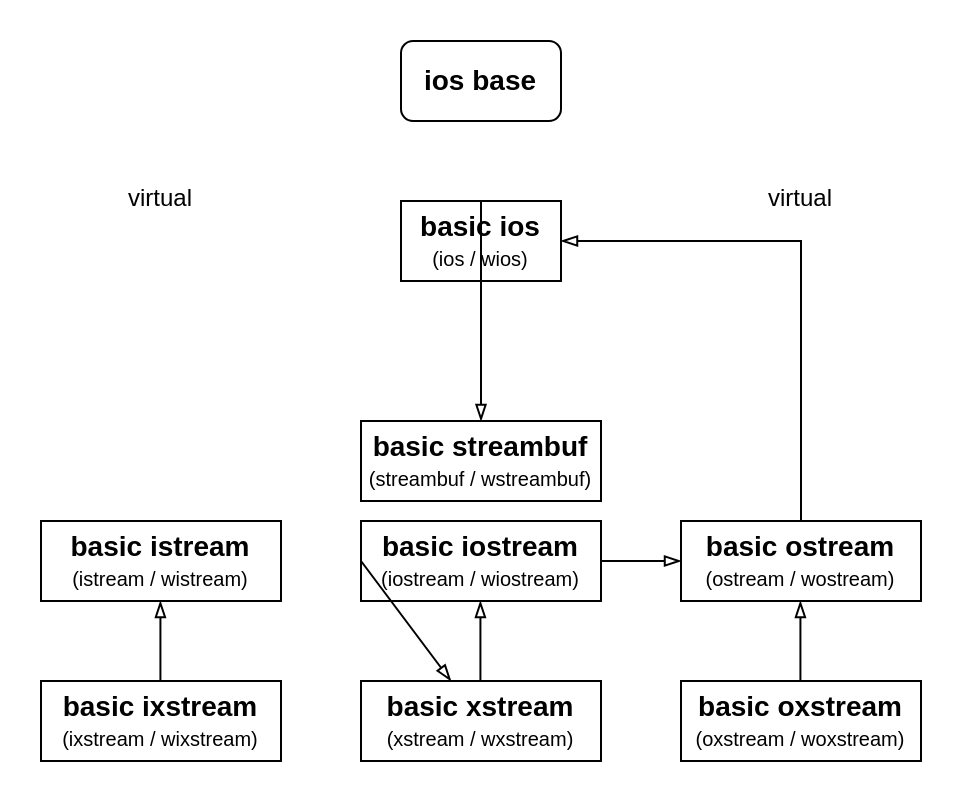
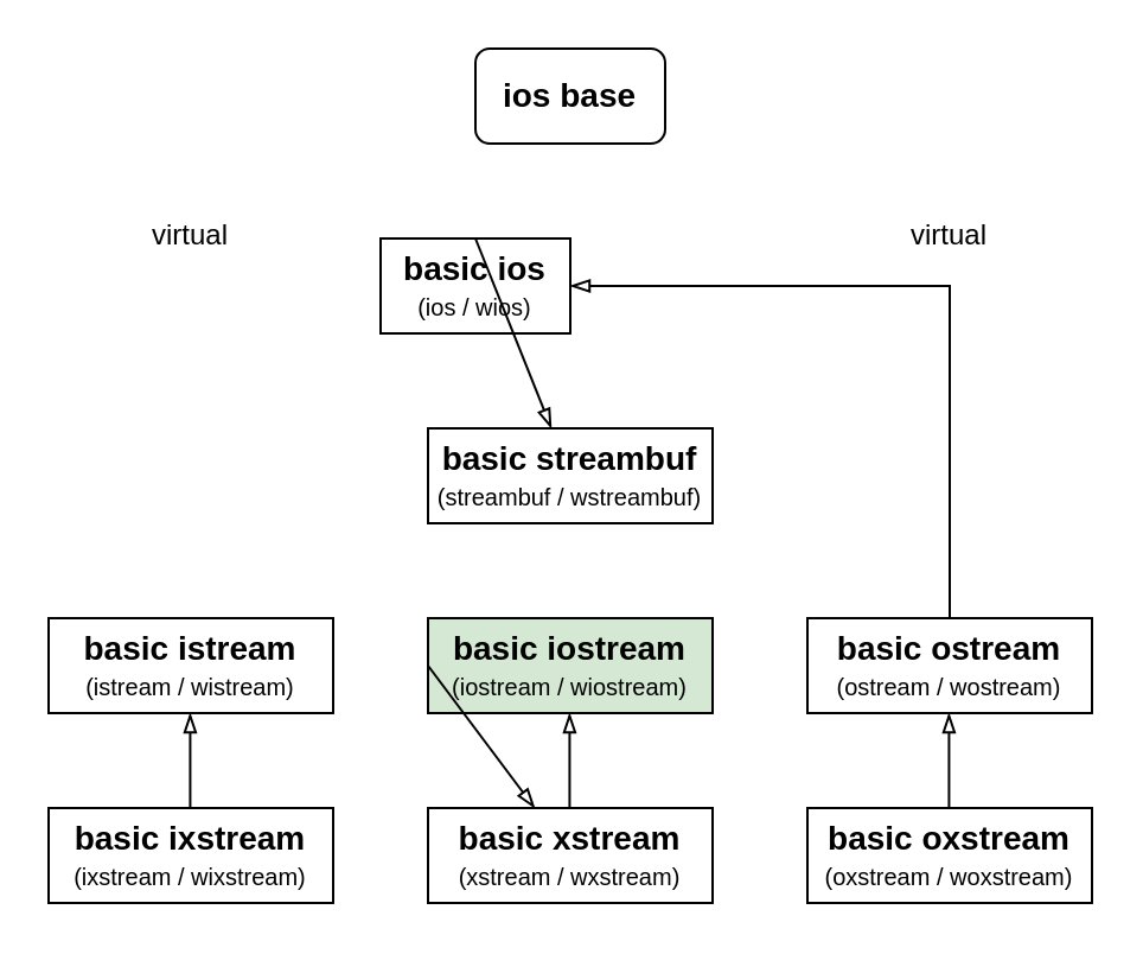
  <mxCell id="0" />
  <mxCell id="1" parent="0" />
  <mxCell id="2" value="&lt;b&gt;&lt;font style=&quot;font-size: 14px;&quot;&gt;ios base&lt;/font&gt;&lt;/b&gt;" style="whiteSpace=wrap;html=1;fontFamily=Helvetica;rounded=1;" parent="1" vertex="1"><mxGeometry x="200" y="20" width="80" height="40" as="geometry" /></mxCell>
- <mxCell id="3" value="&lt;b&gt;&lt;font style=&quot;font-size: 14px;&quot;&gt;basic ios&lt;/font&gt;&lt;/b&gt;&lt;div&gt;&lt;span style=&quot;font-size: 10px;&quot;&gt;&lt;font style=&quot;&quot;&gt;(ios / wios)&lt;/font&gt;&lt;/span&gt;&lt;/div&gt;" style="rounded=0;whiteSpace=wrap;html=1;fontFamily=Helvetica;" parent="1" vertex="1"><mxGeometry x="200" y="100" width="80" height="40" as="geometry" /></mxCell>
+ <mxCell id="3" value="&lt;b&gt;&lt;font style=&quot;font-size: 14px;&quot;&gt;basic ios&lt;/font&gt;&lt;/b&gt;&lt;div&gt;&lt;span style=&quot;font-size: 10px;&quot;&gt;&lt;font style=&quot;&quot;&gt;(ios / wios)&lt;/font&gt;&lt;/span&gt;&lt;/div&gt;" style="rounded=0;whiteSpace=wrap;html=1;fontFamily=Helvetica;" parent="1" vertex="1"><mxGeometry x="160" y="100" width="80" height="40" as="geometry" /></mxCell>
  <mxCell id="4" value="&lt;b&gt;&lt;font style=&quot;font-size: 14px;&quot;&gt;basic istream&lt;/font&gt;&lt;/b&gt;&lt;div&gt;&lt;span style=&quot;font-size: 10px; background-color: initial;&quot;&gt;(istream / wistream)&lt;/span&gt;&lt;/div&gt;" style="rounded=0;whiteSpace=wrap;html=1;fontFamily=Helvetica;" parent="1" vertex="1"><mxGeometry x="20" y="260" width="120" height="40" as="geometry" /></mxCell>
  <mxCell id="5" value="&lt;b&gt;&lt;font style=&quot;font-size: 14px;&quot;&gt;basic ostream&lt;/font&gt;&lt;/b&gt;&lt;div&gt;&lt;span style=&quot;background-color: initial; font-size: 10px;&quot;&gt;&lt;font&gt;(ostream / wo&lt;/font&gt;&lt;/span&gt;&lt;span style=&quot;background-color: initial; font-size: 10px;&quot;&gt;stream)&lt;/span&gt;&lt;/div&gt;" style="rounded=0;whiteSpace=wrap;html=1;fontFamily=Helvetica;" parent="1" vertex="1"><mxGeometry x="340" y="260" width="120" height="40" as="geometry" /></mxCell>
- <mxCell id="6" value="&lt;b&gt;&lt;font style=&quot;font-size: 14px;&quot;&gt;basic iostream&lt;/font&gt;&lt;/b&gt;&lt;div&gt;&lt;span style=&quot;background-color: initial; font-size: 10px;&quot;&gt;&lt;font&gt;(iostream / wio&lt;/font&gt;&lt;/span&gt;&lt;span style=&quot;background-color: initial; font-size: 10px;&quot;&gt;stream)&lt;/span&gt;&lt;/div&gt;" style="rounded=0;whiteSpace=wrap;html=1;fontFamily=Helvetica;" parent="1" vertex="1"><mxGeometry x="180" y="260" width="120" height="40" as="geometry" /></mxCell>
+ <mxCell id="6" value="&lt;b&gt;&lt;font style=&quot;font-size: 14px;&quot;&gt;basic iostream&lt;/font&gt;&lt;/b&gt;&lt;div&gt;&lt;span style=&quot;background-color: initial; font-size: 10px;&quot;&gt;&lt;font&gt;(iostream / wio&lt;/font&gt;&lt;/span&gt;&lt;span style=&quot;background-color: initial; font-size: 10px;&quot;&gt;stream)&lt;/span&gt;&lt;/div&gt;" style="rounded=0;whiteSpace=wrap;html=1;fontFamily=Helvetica;fillColor=#d5e8d4;" parent="1" vertex="1"><mxGeometry x="180" y="260" width="120" height="40" as="geometry" /></mxCell>
  <mxCell id="7" value="" style="endArrow=blockThin;html=1;rounded=0;entryX=1;entryY=0.5;entryDx=0;entryDy=0;endFill=0;exitX=0.5;exitY=0;exitDx=0;exitDy=0;fontFamily=Helvetica;" parent="1" source="5" target="3" edge="1"><mxGeometry width="50" height="50" relative="1" as="geometry"><mxPoint x="390" y="150" as="sourcePoint" /><mxPoint x="210" y="130" as="targetPoint" /><Array as="points"><mxPoint x="400" y="120" /></Array></mxGeometry></mxCell>
  <mxCell id="8" value="" style="endArrow=blockThin;html=1;rounded=0;exitX=0.5;exitY=0;exitDx=0;exitDy=0;endFill=0;fontFamily=Helvetica;" parent="1" source="3" target="18" edge="1"><mxGeometry width="50" height="50" relative="1" as="geometry"><mxPoint x="310" y="90" as="sourcePoint" /><mxPoint x="360" y="40" as="targetPoint" /></mxGeometry></mxCell>
  <mxCell id="9" value="&lt;font&gt;virtual&lt;/font&gt;" style="text;html=1;align=center;verticalAlign=middle;whiteSpace=wrap;rounded=0;fontFamily=Helvetica;" parent="1" vertex="1"><mxGeometry x="40" y="79" width="80" height="40" as="geometry" /></mxCell>
  <mxCell id="10" value="&lt;b&gt;&lt;font style=&quot;font-size: 14px;&quot;&gt;basic oxstream&lt;/font&gt;&lt;/b&gt;&lt;div&gt;&lt;span style=&quot;background-color: initial; font-size: 10px;&quot;&gt;&lt;font&gt;(oxstream / wox&lt;/font&gt;&lt;/span&gt;&lt;span style=&quot;background-color: initial; font-size: 10px;&quot;&gt;stream)&lt;/span&gt;&lt;/div&gt;" style="rounded=0;whiteSpace=wrap;html=1;fontFamily=Helvetica;" parent="1" vertex="1"><mxGeometry x="340" y="340" width="120" height="40" as="geometry" /></mxCell>
  <mxCell id="11" value="&lt;b&gt;&lt;font style=&quot;font-size: 14px;&quot;&gt;basic ixstream&lt;/font&gt;&lt;/b&gt;&lt;div&gt;&lt;span style=&quot;font-size: 10px; background-color: initial;&quot;&gt;(ixstream / wixstream)&lt;/span&gt;&lt;/div&gt;" style="rounded=0;whiteSpace=wrap;html=1;fontFamily=Helvetica;" parent="1" vertex="1"><mxGeometry x="20" y="340" width="120" height="40" as="geometry" /></mxCell>
  <mxCell id="12" value="&lt;b&gt;&lt;font style=&quot;font-size: 14px;&quot;&gt;basic xstream&lt;/font&gt;&lt;/b&gt;&lt;div&gt;&lt;span style=&quot;background-color: initial; font-size: 10px;&quot;&gt;&lt;font&gt;(xstream / wx&lt;/font&gt;&lt;/span&gt;&lt;span style=&quot;background-color: initial; font-size: 10px;&quot;&gt;stream)&lt;/span&gt;&lt;/div&gt;" style="rounded=0;whiteSpace=wrap;html=1;fontFamily=Helvetica;" parent="1" vertex="1"><mxGeometry x="180" y="340" width="120" height="40" as="geometry" /></mxCell>
  <mxCell id="13" value="" style="endArrow=blockThin;html=1;rounded=0;exitX=0.5;exitY=0;exitDx=0;exitDy=0;entryX=0.5;entryY=1;entryDx=0;entryDy=0;endFill=0;fontFamily=Helvetica;" parent="1" edge="1"><mxGeometry width="50" height="50" relative="1" as="geometry"><mxPoint x="79.71" y="340" as="sourcePoint" /><mxPoint x="79.71" y="300" as="targetPoint" /></mxGeometry></mxCell>
  <mxCell id="14" value="" style="endArrow=blockThin;html=1;rounded=0;exitX=0.5;exitY=0;exitDx=0;exitDy=0;entryX=0.5;entryY=1;entryDx=0;entryDy=0;endFill=0;fontFamily=Helvetica;" parent="1" edge="1"><mxGeometry width="50" height="50" relative="1" as="geometry"><mxPoint x="239.71" y="340" as="sourcePoint" /><mxPoint x="239.71" y="300" as="targetPoint" /></mxGeometry></mxCell>
  <mxCell id="15" value="" style="endArrow=blockThin;html=1;rounded=0;exitX=0.5;exitY=0;exitDx=0;exitDy=0;entryX=0.5;entryY=1;entryDx=0;entryDy=0;endFill=0;fontFamily=Helvetica;" parent="1" edge="1"><mxGeometry width="50" height="50" relative="1" as="geometry"><mxPoint x="399.71" y="340" as="sourcePoint" /><mxPoint x="399.71" y="300" as="targetPoint" /></mxGeometry></mxCell>
- <mxCell id="16" value="" style="endArrow=blockThin;html=1;rounded=0;exitX=1;exitY=0.5;exitDx=0;exitDy=0;entryX=0;entryY=0.5;entryDx=0;entryDy=0;endFill=0;fontFamily=Helvetica;" parent="1" source="6" target="5" edge="1"><mxGeometry width="50" height="50" relative="1" as="geometry"><mxPoint x="409.71" y="350" as="sourcePoint" /><mxPoint x="409.71" y="310" as="targetPoint" /></mxGeometry></mxCell>
  <mxCell id="17" value="" style="endArrow=blockThin;html=1;rounded=0;exitX=0;exitY=0.5;exitDx=0;exitDy=0;endFill=0;fontFamily=Helvetica;" parent="1" source="6" target="12" edge="1"><mxGeometry width="50" height="50" relative="1" as="geometry"><mxPoint x="249.71" y="350" as="sourcePoint" /><mxPoint x="249.71" y="310" as="targetPoint" /></mxGeometry></mxCell>
- <mxCell id="18" value="&lt;b&gt;&lt;font style=&quot;font-size: 14px;&quot;&gt;basic streambuf&lt;/font&gt;&lt;/b&gt;&lt;div&gt;&lt;font style=&quot;font-size: 10px;&quot;&gt;(streambuf / wstreambuf)&lt;/font&gt;&lt;/div&gt;" style="rounded=0;whiteSpace=wrap;html=1;fontFamily=Helvetica;" parent="1" vertex="1"><mxGeometry x="180" y="210" width="120" height="40" as="geometry" /></mxCell>
+ <mxCell id="18" value="&lt;b&gt;&lt;font style=&quot;font-size: 14px;&quot;&gt;basic streambuf&lt;/font&gt;&lt;/b&gt;&lt;div&gt;&lt;font style=&quot;font-size: 10px;&quot;&gt;(streambuf / wstreambuf)&lt;/font&gt;&lt;/div&gt;" style="rounded=0;whiteSpace=wrap;html=1;fontFamily=Helvetica;" parent="1" vertex="1"><mxGeometry x="180" y="180" width="120" height="40" as="geometry" /></mxCell>
  <mxCell id="19" value="&lt;font&gt;virtual&lt;/font&gt;" style="text;html=1;align=center;verticalAlign=middle;whiteSpace=wrap;rounded=0;fontFamily=Helvetica;" vertex="1" parent="1"><mxGeometry x="360" y="79" width="80" height="40" as="geometry" /></mxCell>
